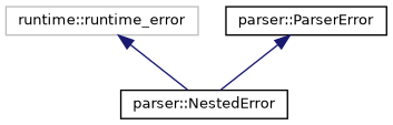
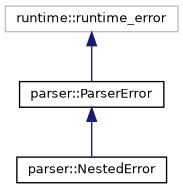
  digraph {
    rankdir=TB
    node [color=black fontname=Helvetica fontsize=10 shape=record]
    edge [color=midnightblue dir=back fontname=Helvetica fontsize=10 labelfontname=Helvetica labelfontsize=10 style=solid]
    n1 [color=grey75 height=0.2 label="runtime::runtime_error" width=0.4]
    n2 [height=0.2 label="parser::ParserError" width=0.4]
    n3 [height=0.2 label="parser::NestedError" width=0.4]
-   n1 -> n3
+   n1 -> n2
    n2 -> n3
  }
